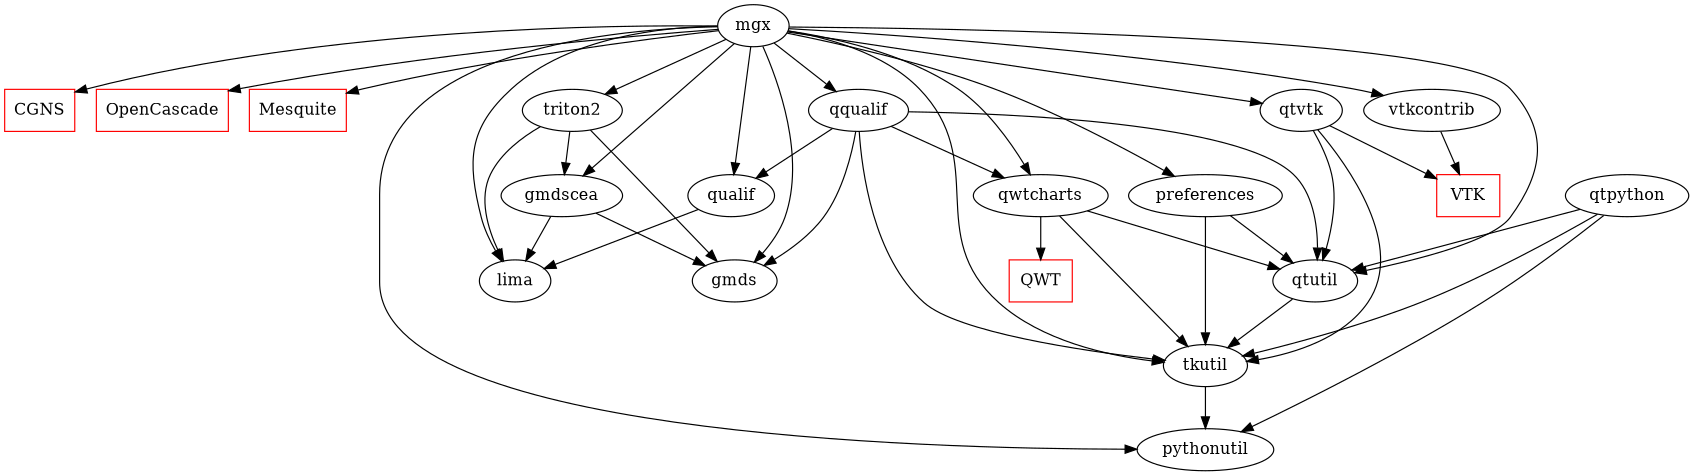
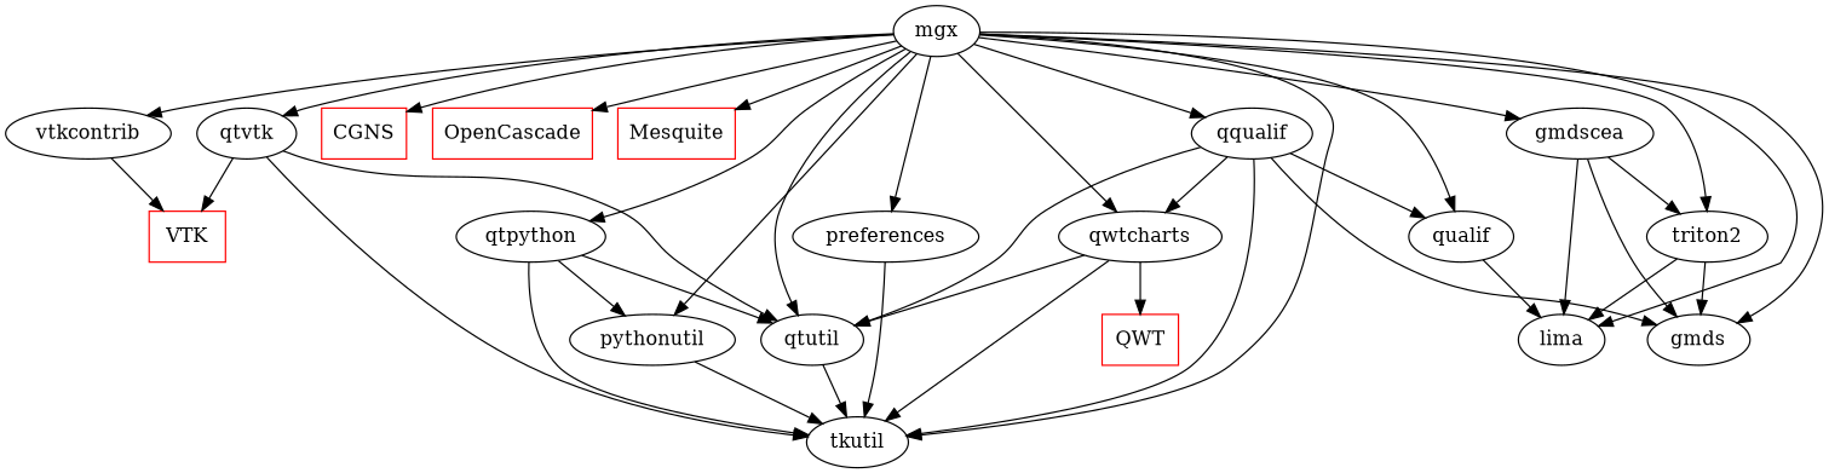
  digraph {
    VTK [color=red shape=record]
    CGNS [color=red shape=record]
    OpenCascade [color=red shape=record]
    Mesquite [color=red shape=record]
    QWT [color=red shape=record]
    qtutil
    tkutil
    pythonutil
    preferences
    qualif
    lima
    qwtcharts
    gmdscea
    gmds
    qtpython
    triton2
    vtkcontrib
    qtvtk
    qqualif
    mgx
    qtutil -> tkutil
-   tkutil -> pythonutil
-   preferences -> qtutil
+   pythonutil -> tkutil
    preferences -> tkutil
    qualif -> lima
    qwtcharts -> QWT
    qwtcharts -> qtutil
    qwtcharts -> tkutil
    gmdscea -> lima
    gmdscea -> gmds
    qtpython -> qtutil
    qtpython -> tkutil
    qtpython -> pythonutil
    triton2 -> lima
-   triton2 -> gmdscea
+   gmdscea -> triton2
    triton2 -> gmds
    vtkcontrib -> VTK
    qtvtk -> VTK
    qtvtk -> qtutil
    qtvtk -> tkutil
    qqualif -> qtutil
    qqualif -> tkutil
    qqualif -> qualif
    qqualif -> qwtcharts
    qqualif -> gmds
    mgx -> CGNS
    mgx -> OpenCascade
    mgx -> Mesquite
    mgx -> qtutil
    mgx -> tkutil
    mgx -> pythonutil
    mgx -> preferences
    mgx -> qualif
    mgx -> lima
    mgx -> qwtcharts
    mgx -> gmdscea
    mgx -> gmds
+   mgx -> qtpython
    mgx -> triton2
    mgx -> vtkcontrib
    mgx -> qtvtk
    mgx -> qqualif
  }
